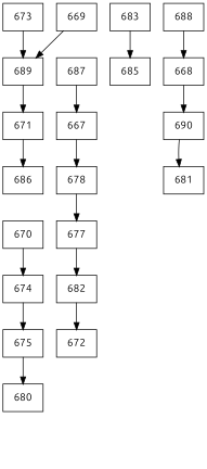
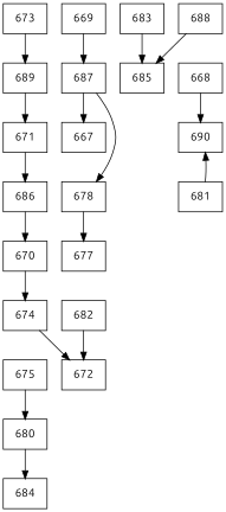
  digraph {
    fontname=Ubuntu
    node [fontname=Ubuntu shape=record]
    edge [fontname=Ubuntu]
    n1 [label="{673}"]
    n2 [label="{689}"]
    n3 [label="{671}"]
    n4 [label="{686}"]
    n5 [label="{670}"]
    n6 [label="{674}"]
    n7 [label="{675}"]
    n8 [label="{680}"]
+   n9 [label="{684}"]
    n10 [label="{669}"]
    n11 [label="{687}"]
    n12 [label="{667}"]
    n13 [label="{678}"]
    n14 [label="{677}"]
    n15 [label="{682}"]
    n16 [label="{672}"]
    n17 [label="{683}"]
    n18 [label="{685}"]
    n19 [label="{688}"]
    n20 [label="{668}"]
    n21 [label="{690}"]
    n22 [label="{681}"]
    n1 -> n2
    n2 -> n3
    n3 -> n4
+   n4 -> n5
    n5 -> n6
-   n6 -> n7
+   n6 -> n16
    n7 -> n8
-   n10 -> n2
+   n8 -> n9
+   n10 -> n11
    n11 -> n12
-   n12 -> n13
+   n11 -> n13
    n13 -> n14
-   n14 -> n15
    n15 -> n16
    n17 -> n18
-   n19 -> n20
+   n19 -> n18
    n20 -> n21
-   n21 -> n22
+   n22 -> n21
  }
